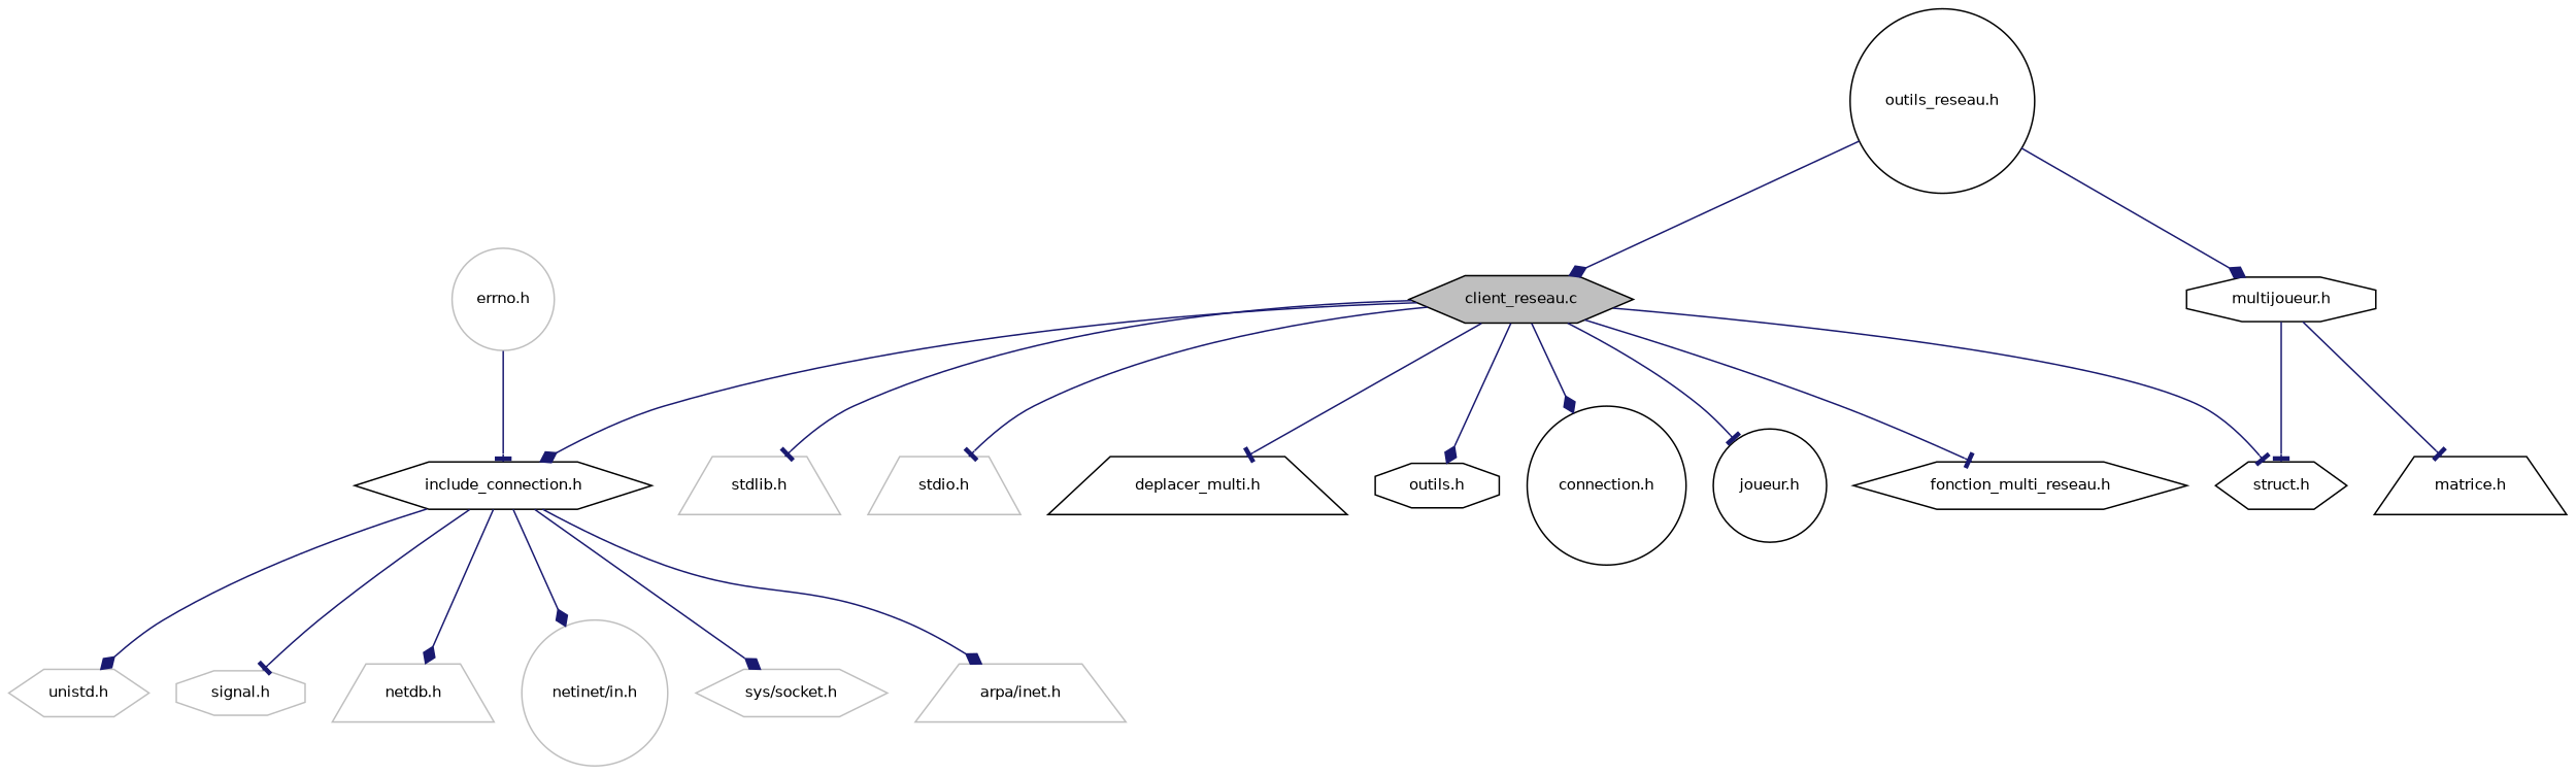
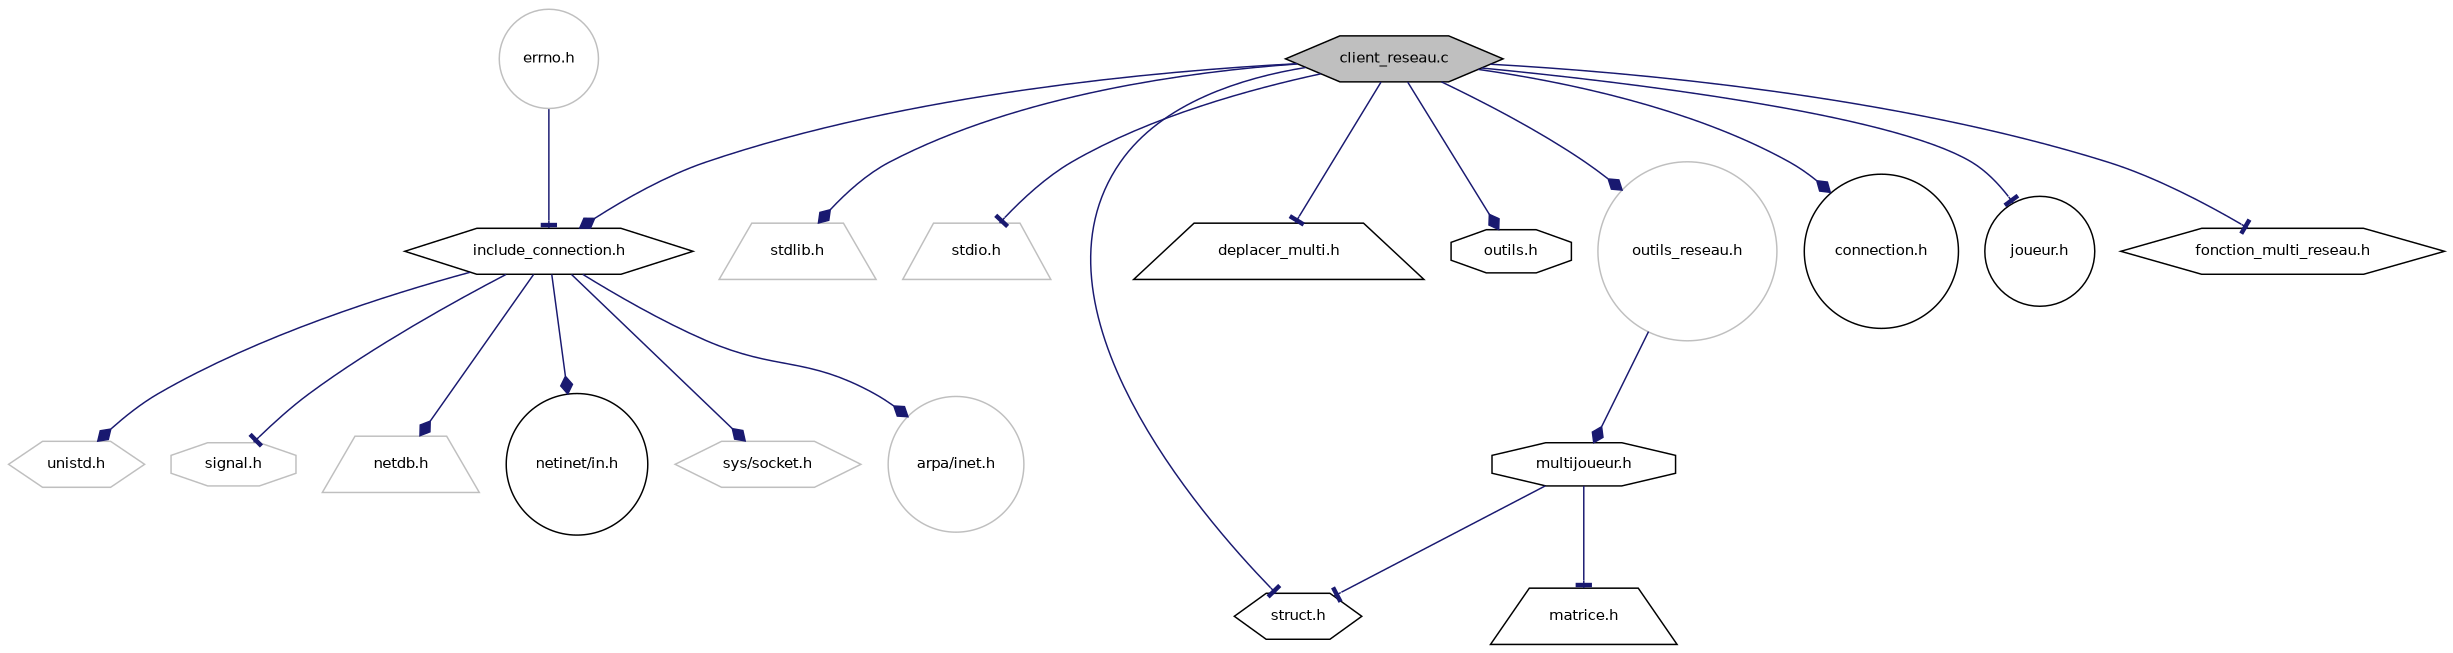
  digraph {
    node [color=black fillcolor=white fontname=Helvetica fontsize=10 shape=hexagon style=filled]
    edge [arrowhead=tee color=midnightblue fontname=Helvetica fontsize=10 labelfontname=Helvetica labelfontsize=10 style=solid]
    n1 [fillcolor=grey75 fontcolor=black height=0.2 label="client_reseau.c" width=0.4]
    n2 [color=grey75 height=0.2 label="stdlib.h" shape=trapezium width=0.4]
    n3 [color=grey75 height=0.2 label="stdio.h" shape=trapezium width=0.4]
    n4 [height=0.2 label="include_connection.h" width=0.4]
    n5 [height=0.2 label="struct.h" width=0.4]
    n6 [height=0.2 label="deplacer_multi.h" shape=trapezium width=0.4]
    n7 [height=0.2 label="outils.h" shape=octagon width=0.4]
-   n8 [height=0.2 label="outils_reseau.h" shape=circle width=0.4]
+   n8 [color=grey75 height=0.2 label="outils_reseau.h" shape=circle width=0.4]
    n9 [height=0.2 label="connection.h" shape=circle width=0.4]
    n10 [height=0.2 label="joueur.h" shape=circle width=0.4]
    n11 [height=0.2 label="fonction_multi_reseau.h" width=0.4]
    n12 [color=grey75 height=0.2 label="unistd.h" width=0.4]
    n13 [color=grey75 height=0.2 label="signal.h" shape=octagon width=0.4]
    n14 [color=grey75 height=0.2 label="netdb.h" shape=trapezium width=0.4]
-   n15 [color=grey75 height=0.2 label="netinet/in.h" shape=circle width=0.4]
+   n15 [height=0.2 label="netinet/in.h" shape=circle width=0.4]
    n16 [color=grey75 height=0.2 label="sys/socket.h" width=0.4]
-   n17 [color=grey75 height=0.2 label="arpa/inet.h" shape=trapezium width=0.4]
+   n17 [color=grey75 height=0.2 label="arpa/inet.h" shape=circle width=0.4]
    n18 [height=0.2 label="multijoueur.h" shape=octagon width=0.4]
    n19 [height=0.2 label="matrice.h" shape=trapezium width=0.4]
    n20 [color=grey75 height=0.2 label="errno.h" shape=circle width=0.4]
-   n1 -> n2
+   n1 -> n2 [arrowhead=diamond]
    n1 -> n3
    n1 -> n4 [arrowhead=diamond]
    n1 -> n5
    n1 -> n6
    n1 -> n7 [arrowhead=diamond]
-   n8 -> n1 [arrowhead=diamond]
+   n1 -> n8 [arrowhead=diamond]
    n1 -> n9 [arrowhead=diamond]
    n1 -> n10
    n1 -> n11
    n4 -> n12 [arrowhead=diamond]
    n4 -> n13
    n4 -> n14 [arrowhead=diamond]
    n4 -> n15 [arrowhead=diamond]
    n4 -> n16 [arrowhead=diamond]
    n4 -> n17 [arrowhead=diamond]
    n8 -> n18 [arrowhead=diamond]
    n18 -> n5
    n18 -> n19
    n20 -> n4
  }
